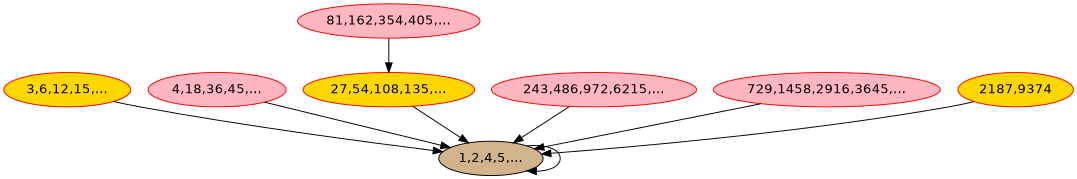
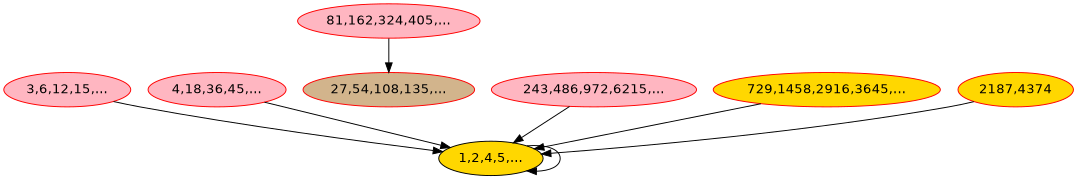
  digraph {
    fontname="DejaVu Sans"
    node [bgcolor=red color=red fillcolor=lightpink fontname="DejaVu Sans" style=filled]
    edge [fontname="DejaVu Sans"]
-   n1 [bgcolor=lightgrey color=black fillcolor=tan label="1,2,4,5,..."]
-   n2 [fillcolor=gold label="3,6,12,15,..."]
+   n1 [bgcolor=lightgrey color=black fillcolor=gold label="1,2,4,5,..."]
+   n2 [label="3,6,12,15,..."]
    n3 [label="4,18,36,45,..."]
-   n4 [fillcolor=gold label="27,54,108,135,..."]
-   n5 [label="81,162,354,405,..."]
+   n4 [fillcolor=tan label="27,54,108,135,..."]
+   n5 [label="81,162,324,405,..."]
    n6 [label="243,486,972,6215,..."]
-   n7 [label="729,1458,2916,3645,..."]
-   n8 [fillcolor=gold label="2187,9374"]
+   n7 [fillcolor=gold label="729,1458,2916,3645,..."]
+   n8 [fillcolor=gold label="2187,4374"]
    n1 -> n1
    n2 -> n1
    n3 -> n1
-   n4 -> n1
    n5 -> n4
    n6 -> n1
    n7 -> n1
    n8 -> n1
  }
